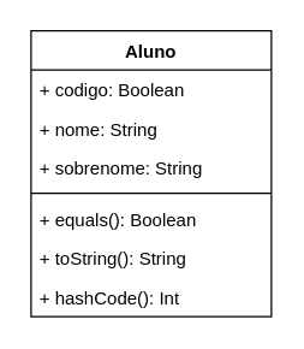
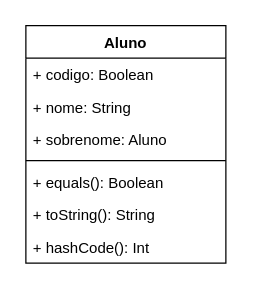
  <mxCell id="0" />
  <mxCell id="1" parent="0" />
  <mxCell id="2" value="Aluno" style="swimlane;fontStyle=1;align=center;verticalAlign=top;childLayout=stackLayout;horizontal=1;startSize=26;horizontalStack=0;resizeParent=1;resizeParentMax=0;resizeLast=0;collapsible=1;marginBottom=0;" vertex="1" parent="1"><mxGeometry x="20" y="20" width="160" height="190" as="geometry" /></mxCell>
  <mxCell id="3" value="+ codigo: Boolean" style="text;strokeColor=none;fillColor=none;align=left;verticalAlign=top;spacingLeft=4;spacingRight=4;overflow=hidden;rotatable=0;points=[[0,0.5],[1,0.5]];portConstraint=eastwest;" vertex="1" parent="2"><mxGeometry y="26" width="160" height="26" as="geometry" /></mxCell>
  <mxCell id="4" value="+ nome: String" style="text;strokeColor=none;fillColor=none;align=left;verticalAlign=top;spacingLeft=4;spacingRight=4;overflow=hidden;rotatable=0;points=[[0,0.5],[1,0.5]];portConstraint=eastwest;" vertex="1" parent="2"><mxGeometry y="52" width="160" height="26" as="geometry" /></mxCell>
- <mxCell id="5" value="+ sobrenome: String" style="text;strokeColor=none;fillColor=none;align=left;verticalAlign=top;spacingLeft=4;spacingRight=4;overflow=hidden;rotatable=0;points=[[0,0.5],[1,0.5]];portConstraint=eastwest;" vertex="1" parent="2"><mxGeometry y="78" width="160" height="26" as="geometry" /></mxCell>
+ <mxCell id="5" value="+ sobrenome: Aluno" style="text;strokeColor=none;fillColor=none;align=left;verticalAlign=top;spacingLeft=4;spacingRight=4;overflow=hidden;rotatable=0;points=[[0,0.5],[1,0.5]];portConstraint=eastwest;" vertex="1" parent="2"><mxGeometry y="78" width="160" height="26" as="geometry" /></mxCell>
  <mxCell id="6" value="" style="line;strokeWidth=1;fillColor=none;align=left;verticalAlign=middle;spacingTop=-1;spacingLeft=3;spacingRight=3;rotatable=0;labelPosition=right;points=[];portConstraint=eastwest;" vertex="1" parent="2"><mxGeometry y="104" width="160" height="8" as="geometry" /></mxCell>
  <mxCell id="7" value="+ equals(): Boolean" style="text;strokeColor=none;fillColor=none;align=left;verticalAlign=top;spacingLeft=4;spacingRight=4;overflow=hidden;rotatable=0;points=[[0,0.5],[1,0.5]];portConstraint=eastwest;" vertex="1" parent="2"><mxGeometry y="112" width="160" height="26" as="geometry" /></mxCell>
  <mxCell id="8" value="+ toString(): String" style="text;strokeColor=none;fillColor=none;align=left;verticalAlign=top;spacingLeft=4;spacingRight=4;overflow=hidden;rotatable=0;points=[[0,0.5],[1,0.5]];portConstraint=eastwest;" vertex="1" parent="2"><mxGeometry y="138" width="160" height="26" as="geometry" /></mxCell>
  <mxCell id="9" value="+ hashCode(): Int" style="text;strokeColor=none;fillColor=none;align=left;verticalAlign=top;spacingLeft=4;spacingRight=4;overflow=hidden;rotatable=0;points=[[0,0.5],[1,0.5]];portConstraint=eastwest;" vertex="1" parent="2"><mxGeometry y="164" width="160" height="26" as="geometry" /></mxCell>
